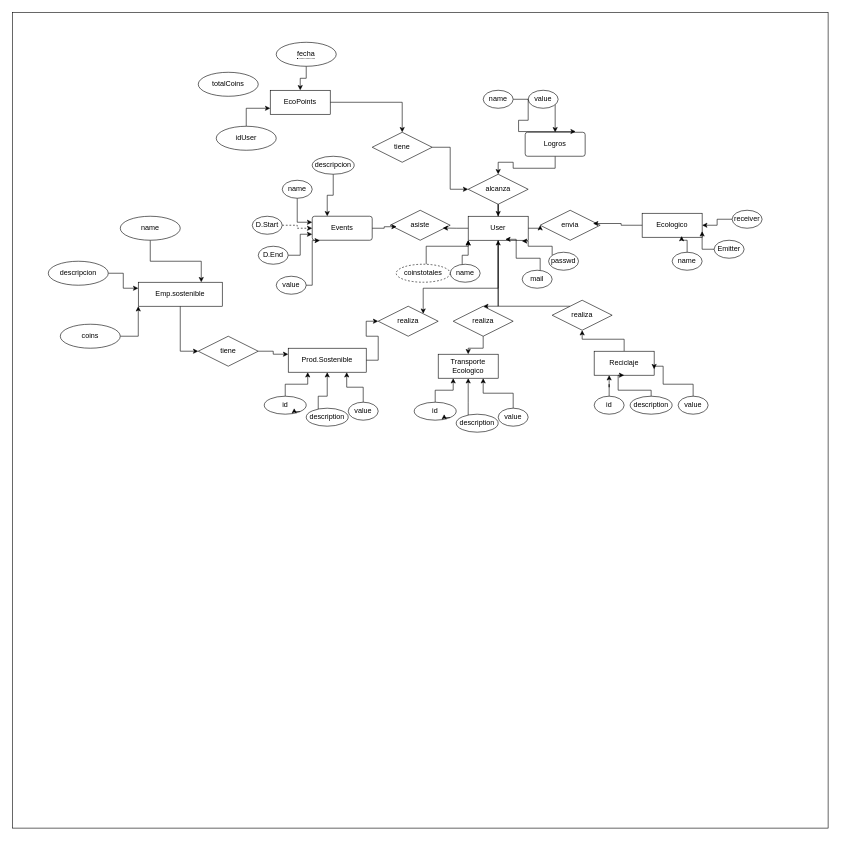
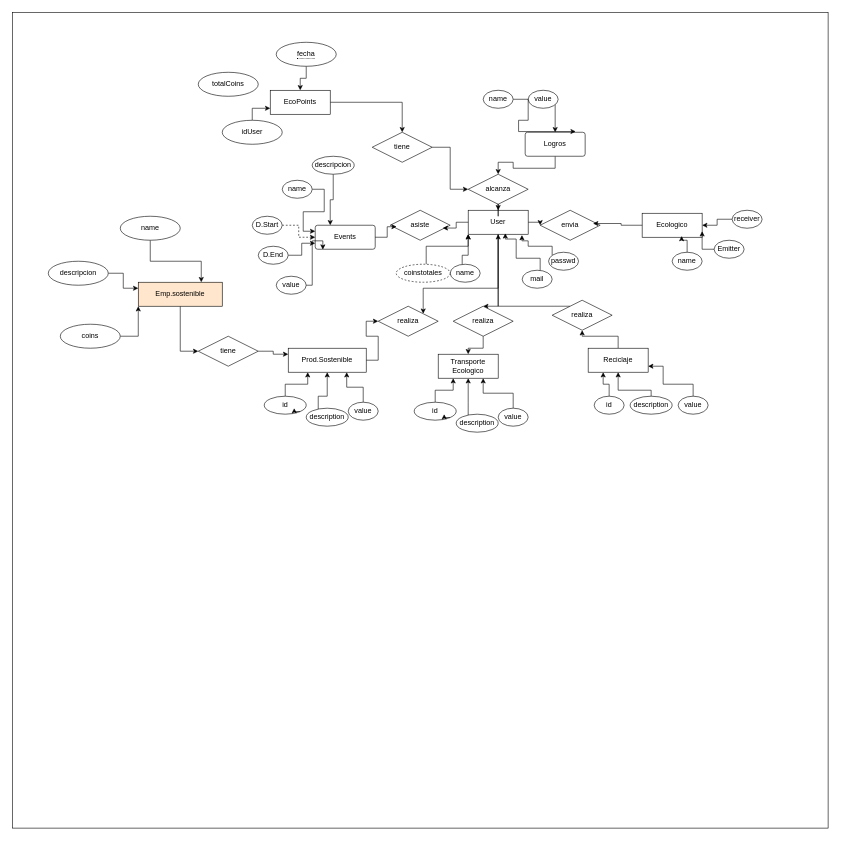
  <mxCell id="0" />
  <mxCell id="1" parent="0" />
  <mxCell id="2" value="" style="whiteSpace=wrap;html=1;aspect=fixed;" vertex="1" parent="1"><mxGeometry x="20" y="20" width="1360" height="1360" as="geometry" /></mxCell>
  <mxCell id="3" style="edgeStyle=orthogonalEdgeStyle;rounded=0;orthogonalLoop=1;jettySize=auto;html=1;" edge="1" parent="1" source="6" target="37"><mxGeometry relative="1" as="geometry" /></mxCell>
  <mxCell id="4" style="edgeStyle=orthogonalEdgeStyle;rounded=0;orthogonalLoop=1;jettySize=auto;html=1;entryX=1;entryY=0;entryDx=0;entryDy=0;exitX=0.499;exitY=1;exitDx=0;exitDy=0;exitPerimeter=0;" edge="1" parent="1" source="6" target="71"><mxGeometry relative="1" as="geometry"><Array as="points"><mxPoint x="830" y="480" /><mxPoint x="705" y="480" /></Array></mxGeometry></mxCell>
  <mxCell id="5" style="edgeStyle=orthogonalEdgeStyle;rounded=0;orthogonalLoop=1;jettySize=auto;html=1;entryX=0.5;entryY=0;entryDx=0;entryDy=0;" edge="1" parent="1" source="6" target="73"><mxGeometry relative="1" as="geometry"><Array as="points"><mxPoint x="830" y="510" /></Array></mxGeometry></mxCell>
- <mxCell id="6" value="User&lt;br&gt;" style="whiteSpace=wrap;html=1;align=center;" vertex="1" parent="1"><mxGeometry x="780" y="360" width="100" height="40" as="geometry" /></mxCell>
+ <mxCell id="6" value="User&lt;br&gt;" style="whiteSpace=wrap;html=1;align=center;" vertex="1" parent="1"><mxGeometry x="780" y="350" width="100" height="40" as="geometry" /></mxCell>
  <mxCell id="7" style="edgeStyle=orthogonalEdgeStyle;rounded=0;orthogonalLoop=1;jettySize=auto;html=1;" edge="1" parent="1" source="8" target="6"><mxGeometry relative="1" as="geometry"><Array as="points"><mxPoint x="770" y="425" /><mxPoint x="780" y="425" /></Array></mxGeometry></mxCell>
  <mxCell id="8" value="name" style="ellipse;whiteSpace=wrap;html=1;align=center;" vertex="1" parent="1"><mxGeometry x="750" y="440" width="50" height="30" as="geometry" /></mxCell>
  <mxCell id="9" value="mail" style="ellipse;whiteSpace=wrap;html=1;align=center;" vertex="1" parent="1"><mxGeometry x="870" y="450" width="50" height="30" as="geometry" /></mxCell>
  <mxCell id="10" style="edgeStyle=orthogonalEdgeStyle;rounded=0;orthogonalLoop=1;jettySize=auto;html=1;entryX=0.619;entryY=0.961;entryDx=0;entryDy=0;entryPerimeter=0;" edge="1" parent="1" source="9" target="6"><mxGeometry relative="1" as="geometry"><Array as="points"><mxPoint x="900" y="430" /><mxPoint x="860" y="430" /><mxPoint x="860" y="398" /></Array></mxGeometry></mxCell>
  <mxCell id="11" style="edgeStyle=orthogonalEdgeStyle;rounded=0;orthogonalLoop=1;jettySize=auto;html=1;entryX=0.896;entryY=1.036;entryDx=0;entryDy=0;entryPerimeter=0;" edge="1" parent="1" source="12" target="6"><mxGeometry relative="1" as="geometry"><Array as="points"><mxPoint x="920" y="410" /><mxPoint x="880" y="410" /><mxPoint x="880" y="401" /></Array></mxGeometry></mxCell>
  <mxCell id="12" value="passwd" style="ellipse;whiteSpace=wrap;html=1;align=center;" vertex="1" parent="1"><mxGeometry x="914" y="420" width="50" height="30" as="geometry" /></mxCell>
  <mxCell id="13" style="edgeStyle=orthogonalEdgeStyle;rounded=0;orthogonalLoop=1;jettySize=auto;html=1;" edge="1" parent="1" source="14" target="16"><mxGeometry relative="1" as="geometry" /></mxCell>
  <mxCell id="14" value="Logros" style="rounded=1;arcSize=10;whiteSpace=wrap;html=1;align=center;" vertex="1" parent="1"><mxGeometry x="875" y="220" width="100" height="40" as="geometry" /></mxCell>
  <mxCell id="15" style="edgeStyle=orthogonalEdgeStyle;rounded=0;orthogonalLoop=1;jettySize=auto;html=1;" edge="1" parent="1" source="16" target="6"><mxGeometry relative="1" as="geometry" /></mxCell>
  <mxCell id="16" value="alcanza" style="shape=rhombus;perimeter=rhombusPerimeter;whiteSpace=wrap;html=1;align=center;" vertex="1" parent="1"><mxGeometry x="780" y="290" width="100" height="50" as="geometry" /></mxCell>
  <mxCell id="17" style="edgeStyle=orthogonalEdgeStyle;rounded=0;orthogonalLoop=1;jettySize=auto;html=1;" edge="1" parent="1" source="18" target="14"><mxGeometry relative="1" as="geometry" /></mxCell>
  <mxCell id="18" value="name" style="ellipse;whiteSpace=wrap;html=1;align=center;" vertex="1" parent="1"><mxGeometry x="805" y="150" width="50" height="30" as="geometry" /></mxCell>
  <mxCell id="19" value="value" style="ellipse;whiteSpace=wrap;html=1;align=center;" vertex="1" parent="1"><mxGeometry x="880" y="150" width="50" height="30" as="geometry" /></mxCell>
  <mxCell id="20" style="edgeStyle=orthogonalEdgeStyle;rounded=0;orthogonalLoop=1;jettySize=auto;html=1;entryX=0.842;entryY=-0.031;entryDx=0;entryDy=0;entryPerimeter=0;" edge="1" parent="1" source="19" target="14"><mxGeometry relative="1" as="geometry"><Array as="points"><mxPoint x="880" y="200" /><mxPoint x="864" y="200" /></Array></mxGeometry></mxCell>
- <mxCell id="21" value="Events" style="rounded=1;arcSize=10;whiteSpace=wrap;html=1;align=center;" vertex="1" parent="1"><mxGeometry x="520" y="360" width="100" height="40" as="geometry" /></mxCell>
+ <mxCell id="21" value="Events" style="rounded=1;arcSize=10;whiteSpace=wrap;html=1;align=center;" vertex="1" parent="1"><mxGeometry x="525" y="375" width="100" height="40" as="geometry" /></mxCell>
  <mxCell id="22" value="asiste" style="shape=rhombus;perimeter=rhombusPerimeter;whiteSpace=wrap;html=1;align=center;" vertex="1" parent="1"><mxGeometry x="650" y="350" width="100" height="50" as="geometry" /></mxCell>
  <mxCell id="23" style="edgeStyle=orthogonalEdgeStyle;rounded=0;orthogonalLoop=1;jettySize=auto;html=1;entryX=0.107;entryY=0.549;entryDx=0;entryDy=0;entryPerimeter=0;" edge="1" parent="1" source="21" target="22"><mxGeometry relative="1" as="geometry" /></mxCell>
  <mxCell id="24" style="edgeStyle=orthogonalEdgeStyle;rounded=0;orthogonalLoop=1;jettySize=auto;html=1;entryX=0.876;entryY=0.593;entryDx=0;entryDy=0;entryPerimeter=0;" edge="1" parent="1" source="6" target="22"><mxGeometry relative="1" as="geometry" /></mxCell>
  <mxCell id="25" style="edgeStyle=orthogonalEdgeStyle;rounded=0;orthogonalLoop=1;jettySize=auto;html=1;entryX=0;entryY=0.25;entryDx=0;entryDy=0;" edge="1" parent="1" source="26" target="21"><mxGeometry relative="1" as="geometry" /></mxCell>
  <mxCell id="26" value="name" style="ellipse;whiteSpace=wrap;html=1;align=center;" vertex="1" parent="1"><mxGeometry x="470" y="300" width="50" height="30" as="geometry" /></mxCell>
  <mxCell id="27" style="edgeStyle=orthogonalEdgeStyle;rounded=0;orthogonalLoop=1;jettySize=auto;html=1;dashed=1;" edge="1" parent="1" source="28" target="21"><mxGeometry relative="1" as="geometry" /></mxCell>
  <mxCell id="28" value="D.Start" style="ellipse;whiteSpace=wrap;html=1;align=center;" vertex="1" parent="1"><mxGeometry x="420" y="360" width="50" height="30" as="geometry" /></mxCell>
  <mxCell id="29" style="edgeStyle=orthogonalEdgeStyle;rounded=0;orthogonalLoop=1;jettySize=auto;html=1;entryX=0;entryY=0.75;entryDx=0;entryDy=0;" edge="1" parent="1" source="30" target="21"><mxGeometry relative="1" as="geometry" /></mxCell>
  <mxCell id="30" value="D.End" style="ellipse;whiteSpace=wrap;html=1;align=center;" vertex="1" parent="1"><mxGeometry x="430" y="410" width="50" height="30" as="geometry" /></mxCell>
  <mxCell id="31" value="value" style="ellipse;whiteSpace=wrap;html=1;align=center;" vertex="1" parent="1"><mxGeometry x="460" y="460" width="50" height="30" as="geometry" /></mxCell>
  <mxCell id="32" style="edgeStyle=orthogonalEdgeStyle;rounded=0;orthogonalLoop=1;jettySize=auto;html=1;entryX=0.127;entryY=1.014;entryDx=0;entryDy=0;entryPerimeter=0;" edge="1" parent="1" source="31" target="21"><mxGeometry relative="1" as="geometry"><Array as="points"><mxPoint x="520" y="475" /><mxPoint x="520" y="401" /></Array></mxGeometry></mxCell>
  <mxCell id="33" style="edgeStyle=orthogonalEdgeStyle;rounded=0;orthogonalLoop=1;jettySize=auto;html=1;entryX=0.25;entryY=0;entryDx=0;entryDy=0;" edge="1" parent="1" source="34" target="21"><mxGeometry relative="1" as="geometry" /></mxCell>
  <mxCell id="34" value="descripcion" style="ellipse;whiteSpace=wrap;html=1;align=center;" vertex="1" parent="1"><mxGeometry x="520" y="260" width="70" height="30" as="geometry" /></mxCell>
  <mxCell id="35" style="edgeStyle=orthogonalEdgeStyle;rounded=0;orthogonalLoop=1;jettySize=auto;html=1;entryX=0;entryY=1;entryDx=0;entryDy=0;" edge="1" parent="1" source="36" target="6"><mxGeometry relative="1" as="geometry"><Array as="points"><mxPoint x="710" y="410" /><mxPoint x="780" y="410" /></Array></mxGeometry></mxCell>
  <mxCell id="36" value="coinstotales" style="ellipse;whiteSpace=wrap;html=1;align=center;dashed=1;" vertex="1" parent="1"><mxGeometry x="660" y="440" width="90" height="30" as="geometry" /></mxCell>
  <mxCell id="37" value="envia" style="shape=rhombus;perimeter=rhombusPerimeter;whiteSpace=wrap;html=1;align=center;" vertex="1" parent="1"><mxGeometry x="900" y="350" width="100" height="50" as="geometry" /></mxCell>
  <mxCell id="38" value="Ecologico" style="whiteSpace=wrap;html=1;align=center;" vertex="1" parent="1"><mxGeometry x="1070" y="355" width="100" height="40" as="geometry" /></mxCell>
  <mxCell id="39" style="edgeStyle=orthogonalEdgeStyle;rounded=0;orthogonalLoop=1;jettySize=auto;html=1;entryX=0.882;entryY=0.442;entryDx=0;entryDy=0;entryPerimeter=0;" edge="1" parent="1" source="38" target="37"><mxGeometry relative="1" as="geometry" /></mxCell>
  <mxCell id="40" value="name" style="ellipse;whiteSpace=wrap;html=1;align=center;" vertex="1" parent="1"><mxGeometry x="1120" y="420" width="50" height="30" as="geometry" /></mxCell>
  <mxCell id="41" style="edgeStyle=orthogonalEdgeStyle;rounded=0;orthogonalLoop=1;jettySize=auto;html=1;entryX=1;entryY=0.75;entryDx=0;entryDy=0;" edge="1" parent="1" source="42" target="38"><mxGeometry relative="1" as="geometry" /></mxCell>
  <mxCell id="42" value="Emitter" style="ellipse;whiteSpace=wrap;html=1;align=center;" vertex="1" parent="1"><mxGeometry x="1190" y="400" width="50" height="30" as="geometry" /></mxCell>
  <mxCell id="43" style="edgeStyle=orthogonalEdgeStyle;rounded=0;orthogonalLoop=1;jettySize=auto;html=1;" edge="1" parent="1" source="44" target="38"><mxGeometry relative="1" as="geometry" /></mxCell>
  <mxCell id="44" value="receiver" style="ellipse;whiteSpace=wrap;html=1;align=center;" vertex="1" parent="1"><mxGeometry x="1220" y="350" width="50" height="30" as="geometry" /></mxCell>
  <mxCell id="45" style="edgeStyle=orthogonalEdgeStyle;rounded=0;orthogonalLoop=1;jettySize=auto;html=1;entryX=0.658;entryY=0.95;entryDx=0;entryDy=0;entryPerimeter=0;" edge="1" parent="1" source="40" target="38"><mxGeometry relative="1" as="geometry" /></mxCell>
  <mxCell id="46" value="Transporte Ecologico" style="whiteSpace=wrap;html=1;align=center;" vertex="1" parent="1"><mxGeometry x="730" y="590" width="100" height="40" as="geometry" /></mxCell>
  <mxCell id="47" style="edgeStyle=orthogonalEdgeStyle;rounded=0;orthogonalLoop=1;jettySize=auto;html=1;entryX=0.25;entryY=1;entryDx=0;entryDy=0;" edge="1" parent="1" source="48" target="46"><mxGeometry relative="1" as="geometry" /></mxCell>
  <mxCell id="48" value="id" style="ellipse;whiteSpace=wrap;html=1;align=center;" vertex="1" parent="1"><mxGeometry x="690" y="670" width="70" height="30" as="geometry" /></mxCell>
  <mxCell id="49" style="edgeStyle=orthogonalEdgeStyle;rounded=0;orthogonalLoop=1;jettySize=auto;html=1;" edge="1" parent="1" source="50" target="46"><mxGeometry relative="1" as="geometry"><Array as="points"><mxPoint x="780" y="670" /></Array></mxGeometry></mxCell>
  <mxCell id="50" value="description" style="ellipse;whiteSpace=wrap;html=1;align=center;" vertex="1" parent="1"><mxGeometry x="760" y="690" width="70" height="30" as="geometry" /></mxCell>
  <mxCell id="51" style="edgeStyle=orthogonalEdgeStyle;rounded=0;orthogonalLoop=1;jettySize=auto;html=1;entryX=0.75;entryY=1;entryDx=0;entryDy=0;" edge="1" parent="1" source="52" target="46"><mxGeometry relative="1" as="geometry" /></mxCell>
  <mxCell id="52" value="value" style="ellipse;whiteSpace=wrap;html=1;align=center;" vertex="1" parent="1"><mxGeometry x="830" y="680" width="50" height="30" as="geometry" /></mxCell>
  <mxCell id="53" style="edgeStyle=orthogonalEdgeStyle;rounded=0;orthogonalLoop=1;jettySize=auto;html=1;exitX=1;exitY=1;exitDx=0;exitDy=0;entryX=0.714;entryY=0.667;entryDx=0;entryDy=0;entryPerimeter=0;" edge="1" parent="1" source="48" target="48"><mxGeometry relative="1" as="geometry" /></mxCell>
  <mxCell id="54" style="edgeStyle=orthogonalEdgeStyle;rounded=0;orthogonalLoop=1;jettySize=auto;html=1;entryX=0.5;entryY=1;entryDx=0;entryDy=0;" edge="1" parent="1" source="55" target="75"><mxGeometry relative="1" as="geometry" /></mxCell>
- <mxCell id="55" value="Reciclaje" style="whiteSpace=wrap;html=1;align=center;" vertex="1" parent="1"><mxGeometry x="990" y="585" width="100" height="40" as="geometry" /></mxCell>
+ <mxCell id="55" value="Reciclaje" style="whiteSpace=wrap;html=1;align=center;" vertex="1" parent="1"><mxGeometry x="980" y="580" width="100" height="40" as="geometry" /></mxCell>
  <mxCell id="56" style="edgeStyle=orthogonalEdgeStyle;rounded=0;orthogonalLoop=1;jettySize=auto;html=1;entryX=0.25;entryY=1;entryDx=0;entryDy=0;" edge="1" parent="1" source="57" target="55"><mxGeometry relative="1" as="geometry" /></mxCell>
  <mxCell id="57" value="id" style="ellipse;whiteSpace=wrap;html=1;align=center;" vertex="1" parent="1"><mxGeometry x="990" y="660" width="50" height="30" as="geometry" /></mxCell>
  <mxCell id="58" style="edgeStyle=orthogonalEdgeStyle;rounded=0;orthogonalLoop=1;jettySize=auto;html=1;entryX=0.5;entryY=1;entryDx=0;entryDy=0;" edge="1" parent="1" source="59" target="55"><mxGeometry relative="1" as="geometry"><Array as="points"><mxPoint x="1085" y="650" /><mxPoint x="1030" y="650" /></Array></mxGeometry></mxCell>
  <mxCell id="59" value="description" style="ellipse;whiteSpace=wrap;html=1;align=center;" vertex="1" parent="1"><mxGeometry x="1050" y="660" width="70" height="30" as="geometry" /></mxCell>
  <mxCell id="60" style="edgeStyle=orthogonalEdgeStyle;rounded=0;orthogonalLoop=1;jettySize=auto;html=1;entryX=1;entryY=0.75;entryDx=0;entryDy=0;" edge="1" parent="1" source="61" target="55"><mxGeometry relative="1" as="geometry"><Array as="points"><mxPoint x="1155" y="640" /><mxPoint x="1105" y="640" /><mxPoint x="1105" y="610" /></Array></mxGeometry></mxCell>
  <mxCell id="61" value="value" style="ellipse;whiteSpace=wrap;html=1;align=center;" vertex="1" parent="1"><mxGeometry x="1130" y="660" width="50" height="30" as="geometry" /></mxCell>
  <mxCell id="62" style="edgeStyle=orthogonalEdgeStyle;rounded=0;orthogonalLoop=1;jettySize=auto;html=1;entryX=0;entryY=0.5;entryDx=0;entryDy=0;" edge="1" parent="1" source="63" target="71"><mxGeometry relative="1" as="geometry" /></mxCell>
  <mxCell id="63" value="Prod.Sostenible" style="whiteSpace=wrap;html=1;align=center;" vertex="1" parent="1"><mxGeometry x="480" y="580" width="130" height="40" as="geometry" /></mxCell>
  <mxCell id="64" style="edgeStyle=orthogonalEdgeStyle;rounded=0;orthogonalLoop=1;jettySize=auto;html=1;entryX=0.25;entryY=1;entryDx=0;entryDy=0;" edge="1" parent="1" source="65" target="63"><mxGeometry relative="1" as="geometry" /></mxCell>
  <mxCell id="65" value="id" style="ellipse;whiteSpace=wrap;html=1;align=center;" vertex="1" parent="1"><mxGeometry x="440" y="660" width="70" height="30" as="geometry" /></mxCell>
  <mxCell id="66" style="edgeStyle=orthogonalEdgeStyle;rounded=0;orthogonalLoop=1;jettySize=auto;html=1;" edge="1" parent="1" source="67" target="63"><mxGeometry relative="1" as="geometry"><Array as="points"><mxPoint x="530" y="660" /></Array></mxGeometry></mxCell>
  <mxCell id="67" value="description" style="ellipse;whiteSpace=wrap;html=1;align=center;" vertex="1" parent="1"><mxGeometry x="510" y="680" width="70" height="30" as="geometry" /></mxCell>
  <mxCell id="68" style="edgeStyle=orthogonalEdgeStyle;rounded=0;orthogonalLoop=1;jettySize=auto;html=1;entryX=0.75;entryY=1;entryDx=0;entryDy=0;" edge="1" parent="1" source="69" target="63"><mxGeometry relative="1" as="geometry" /></mxCell>
  <mxCell id="69" value="value" style="ellipse;whiteSpace=wrap;html=1;align=center;" vertex="1" parent="1"><mxGeometry x="580" y="670" width="50" height="30" as="geometry" /></mxCell>
  <mxCell id="70" style="edgeStyle=orthogonalEdgeStyle;rounded=0;orthogonalLoop=1;jettySize=auto;html=1;exitX=1;exitY=1;exitDx=0;exitDy=0;entryX=0.714;entryY=0.667;entryDx=0;entryDy=0;entryPerimeter=0;" edge="1" parent="1" source="65" target="65"><mxGeometry relative="1" as="geometry" /></mxCell>
  <mxCell id="71" value="realiza" style="shape=rhombus;perimeter=rhombusPerimeter;whiteSpace=wrap;html=1;align=center;" vertex="1" parent="1"><mxGeometry x="630" y="510" width="100" height="50" as="geometry" /></mxCell>
  <mxCell id="72" style="edgeStyle=orthogonalEdgeStyle;rounded=0;orthogonalLoop=1;jettySize=auto;html=1;entryX=0.5;entryY=0;entryDx=0;entryDy=0;" edge="1" parent="1" source="73" target="46"><mxGeometry relative="1" as="geometry" /></mxCell>
  <mxCell id="73" value="realiza" style="shape=rhombus;perimeter=rhombusPerimeter;whiteSpace=wrap;html=1;align=center;" vertex="1" parent="1"><mxGeometry x="755" y="510" width="100" height="50" as="geometry" /></mxCell>
  <mxCell id="74" style="edgeStyle=orthogonalEdgeStyle;rounded=0;orthogonalLoop=1;jettySize=auto;html=1;entryX=0.5;entryY=1;entryDx=0;entryDy=0;" edge="1" parent="1" source="75" target="6"><mxGeometry relative="1" as="geometry"><Array as="points"><mxPoint x="830" y="510" /></Array></mxGeometry></mxCell>
  <mxCell id="75" value="realiza" style="shape=rhombus;perimeter=rhombusPerimeter;whiteSpace=wrap;html=1;align=center;" vertex="1" parent="1"><mxGeometry x="920" y="500" width="100" height="50" as="geometry" /></mxCell>
  <mxCell id="76" style="edgeStyle=orthogonalEdgeStyle;rounded=0;orthogonalLoop=1;jettySize=auto;html=1;" edge="1" parent="1" source="77" target="84"><mxGeometry relative="1" as="geometry" /></mxCell>
  <mxCell id="77" value="EcoPoints" style="whiteSpace=wrap;html=1;align=center;" vertex="1" parent="1"><mxGeometry x="450" y="150" width="100" height="40" as="geometry" /></mxCell>
  <mxCell id="78" style="edgeStyle=orthogonalEdgeStyle;rounded=0;orthogonalLoop=1;jettySize=auto;html=1;entryX=0;entryY=0.75;entryDx=0;entryDy=0;" edge="1" parent="1" source="79" target="77"><mxGeometry relative="1" as="geometry" /></mxCell>
- <mxCell id="79" value="idUser" style="ellipse;whiteSpace=wrap;html=1;align=center;" vertex="1" parent="1"><mxGeometry x="360" y="210" width="100" height="40" as="geometry" /></mxCell>
+ <mxCell id="79" value="idUser" style="ellipse;whiteSpace=wrap;html=1;align=center;" vertex="1" parent="1"><mxGeometry x="370" y="200" width="100" height="40" as="geometry" /></mxCell>
  <mxCell id="80" value="totalCoins" style="ellipse;whiteSpace=wrap;html=1;align=center;" vertex="1" parent="1"><mxGeometry x="330" y="120" width="100" height="40" as="geometry" /></mxCell>
  <mxCell id="81" style="edgeStyle=orthogonalEdgeStyle;rounded=0;orthogonalLoop=1;jettySize=auto;html=1;" edge="1" parent="1" source="82" target="77"><mxGeometry relative="1" as="geometry" /></mxCell>
  <mxCell id="82" value="&lt;span style=&quot;border-bottom: 1px dotted&quot;&gt;fecha&lt;/span&gt;" style="ellipse;whiteSpace=wrap;html=1;align=center;" vertex="1" parent="1"><mxGeometry x="460" y="70" width="100" height="40" as="geometry" /></mxCell>
  <mxCell id="83" style="edgeStyle=orthogonalEdgeStyle;rounded=0;orthogonalLoop=1;jettySize=auto;html=1;entryX=0;entryY=0.5;entryDx=0;entryDy=0;" edge="1" parent="1" source="84" target="16"><mxGeometry relative="1" as="geometry" /></mxCell>
  <mxCell id="84" value="tiene" style="shape=rhombus;perimeter=rhombusPerimeter;whiteSpace=wrap;html=1;align=center;" vertex="1" parent="1"><mxGeometry x="620" y="220" width="100" height="50" as="geometry" /></mxCell>
  <mxCell id="85" style="edgeStyle=orthogonalEdgeStyle;rounded=0;orthogonalLoop=1;jettySize=auto;html=1;entryX=0;entryY=0.5;entryDx=0;entryDy=0;" edge="1" parent="1" source="86" target="88"><mxGeometry relative="1" as="geometry" /></mxCell>
- <mxCell id="86" value="Emp.sostenible" style="whiteSpace=wrap;html=1;align=center;" vertex="1" parent="1"><mxGeometry x="230" y="470" width="140" height="40" as="geometry" /></mxCell>
+ <mxCell id="86" value="Emp.sostenible" style="whiteSpace=wrap;html=1;align=center;fillColor=#ffe6cc;" vertex="1" parent="1"><mxGeometry x="230" y="470" width="140" height="40" as="geometry" /></mxCell>
  <mxCell id="87" style="edgeStyle=orthogonalEdgeStyle;rounded=0;orthogonalLoop=1;jettySize=auto;html=1;entryX=0;entryY=0.25;entryDx=0;entryDy=0;" edge="1" parent="1" source="88" target="63"><mxGeometry relative="1" as="geometry" /></mxCell>
  <mxCell id="88" value="tiene" style="shape=rhombus;perimeter=rhombusPerimeter;whiteSpace=wrap;html=1;align=center;" vertex="1" parent="1"><mxGeometry x="330" y="560" width="100" height="50" as="geometry" /></mxCell>
  <mxCell id="89" style="edgeStyle=orthogonalEdgeStyle;rounded=0;orthogonalLoop=1;jettySize=auto;html=1;entryX=0.75;entryY=0;entryDx=0;entryDy=0;" edge="1" parent="1" source="90" target="86"><mxGeometry relative="1" as="geometry" /></mxCell>
  <mxCell id="90" value="name" style="ellipse;whiteSpace=wrap;html=1;align=center;" vertex="1" parent="1"><mxGeometry x="200" y="360" width="100" height="40" as="geometry" /></mxCell>
  <mxCell id="91" style="edgeStyle=orthogonalEdgeStyle;rounded=0;orthogonalLoop=1;jettySize=auto;html=1;entryX=0;entryY=0.25;entryDx=0;entryDy=0;" edge="1" parent="1" source="92" target="86"><mxGeometry relative="1" as="geometry" /></mxCell>
  <mxCell id="92" value="descripcion" style="ellipse;whiteSpace=wrap;html=1;align=center;" vertex="1" parent="1"><mxGeometry x="80" y="435" width="100" height="40" as="geometry" /></mxCell>
  <mxCell id="93" style="edgeStyle=orthogonalEdgeStyle;rounded=0;orthogonalLoop=1;jettySize=auto;html=1;entryX=0;entryY=1;entryDx=0;entryDy=0;" edge="1" parent="1" source="94" target="86"><mxGeometry relative="1" as="geometry" /></mxCell>
  <mxCell id="94" value="coins" style="ellipse;whiteSpace=wrap;html=1;align=center;" vertex="1" parent="1"><mxGeometry x="100" y="540" width="100" height="40" as="geometry" /></mxCell>
